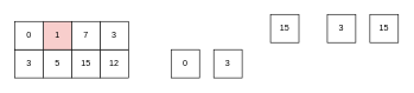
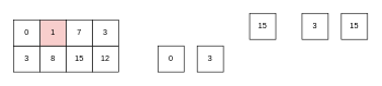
  <mxCell id="0" />
  <mxCell id="1" parent="0" />
- <mxCell id="2" value="5" style="rounded=0;whiteSpace=wrap;html=1;" vertex="1" parent="1"><mxGeometry x="60" y="70" width="40" height="40" as="geometry" /></mxCell>
+ <mxCell id="2" value="8" style="rounded=0;whiteSpace=wrap;html=1;" vertex="1" parent="1"><mxGeometry x="60" y="70" width="40" height="40" as="geometry" /></mxCell>
  <mxCell id="3" value="3" style="rounded=0;whiteSpace=wrap;html=1;" vertex="1" parent="1"><mxGeometry x="20" y="70" width="40" height="40" as="geometry" /></mxCell>
  <mxCell id="4" value="12" style="rounded=0;whiteSpace=wrap;html=1;" vertex="1" parent="1"><mxGeometry x="140" y="70" width="40" height="40" as="geometry" /></mxCell>
  <mxCell id="5" value="15" style="rounded=0;whiteSpace=wrap;html=1;" vertex="1" parent="1"><mxGeometry x="100" y="70" width="40" height="40" as="geometry" /></mxCell>
  <mxCell id="6" value="0" style="rounded=0;whiteSpace=wrap;html=1;" vertex="1" parent="1"><mxGeometry x="240" y="70" width="40" height="40" as="geometry" /></mxCell>
  <mxCell id="7" value="3" style="rounded=0;whiteSpace=wrap;html=1;" vertex="1" parent="1"><mxGeometry x="300" y="70" width="40" height="40" as="geometry" /></mxCell>
  <mxCell id="8" value="1" style="rounded=0;whiteSpace=wrap;html=1;fillColor=#f8cecc;" vertex="1" parent="1"><mxGeometry x="60" y="30" width="40" height="40" as="geometry" /></mxCell>
  <mxCell id="9" value="0" style="rounded=0;whiteSpace=wrap;html=1;" vertex="1" parent="1"><mxGeometry x="20" y="30" width="40" height="40" as="geometry" /></mxCell>
  <mxCell id="10" value="3" style="rounded=0;whiteSpace=wrap;html=1;" vertex="1" parent="1"><mxGeometry x="140" y="30" width="40" height="40" as="geometry" /></mxCell>
  <mxCell id="11" value="7" style="rounded=0;whiteSpace=wrap;html=1;" vertex="1" parent="1"><mxGeometry x="100" y="30" width="40" height="40" as="geometry" /></mxCell>
  <mxCell id="12" value="15" style="rounded=0;whiteSpace=wrap;html=1;" vertex="1" parent="1"><mxGeometry x="380" y="20" width="40" height="40" as="geometry" /></mxCell>
  <mxCell id="13" value="3" style="rounded=0;whiteSpace=wrap;html=1;" vertex="1" parent="1"><mxGeometry x="460" y="20" width="40" height="40" as="geometry" /></mxCell>
  <mxCell id="14" value="15" style="rounded=0;whiteSpace=wrap;html=1;" vertex="1" parent="1"><mxGeometry x="520" y="20" width="40" height="40" as="geometry" /></mxCell>
